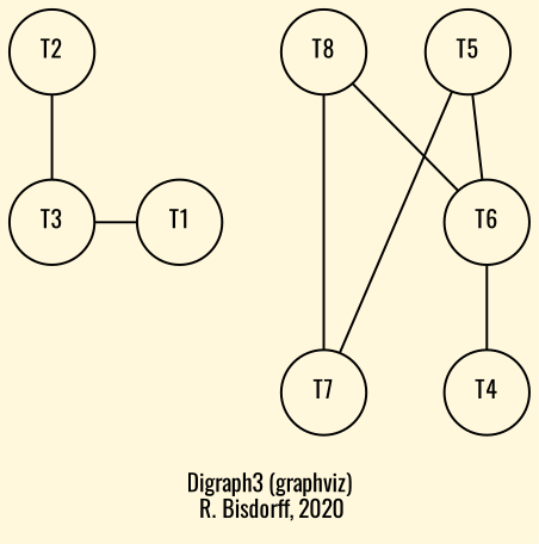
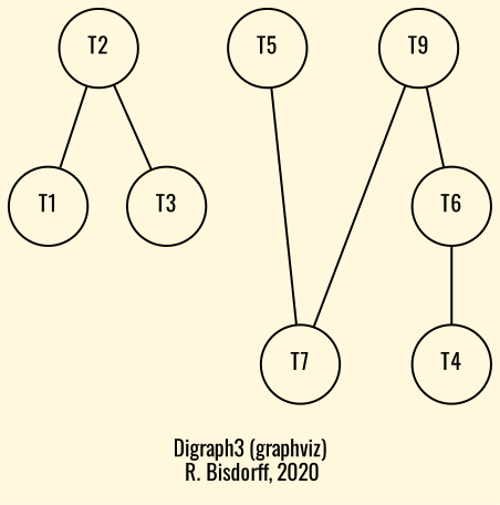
  digraph {
    bgcolor=cornsilk
    fontname=Oswald
    fontsize=10
    label="\nDigraph3 (graphviz)\n R. Bisdorff, 2020"
    ordering=out
    node [fontname=Oswald fontsize=10 shape=circle]
    edge [arrowhead=none color=black fontname=Oswald style="setlinewidth(1)"]
    n1 [label=T2]
    n2 [label=T1]
    n3 [label=T3]
    n4 [label=T4]
    n5 [label=T7]
    n6 [label=T5]
-   n7 [label=T8]
+   n7 [label=T9]
    n8 [label=T6]
    subgraph sub_1 {
      rank=same
      n1
    }
    subgraph sub_2 {
      rank=same
      n2
      n3
    }
    subgraph sub_3 {
      rank=same
      n4
      n5
    }
    subgraph sub_4 {
      rank=same
      n6
      n7
    }
    subgraph sub_5 {
      rank=same
    }
    subgraph sub_6 {
      rank=same
      n8
    }
-   n3 -> n2
+   n1 -> n2
    n1 -> n3
    n6 -> n5
-   n6 -> n8
    n7 -> n5
    n7 -> n8
    n8 -> n4
  }
